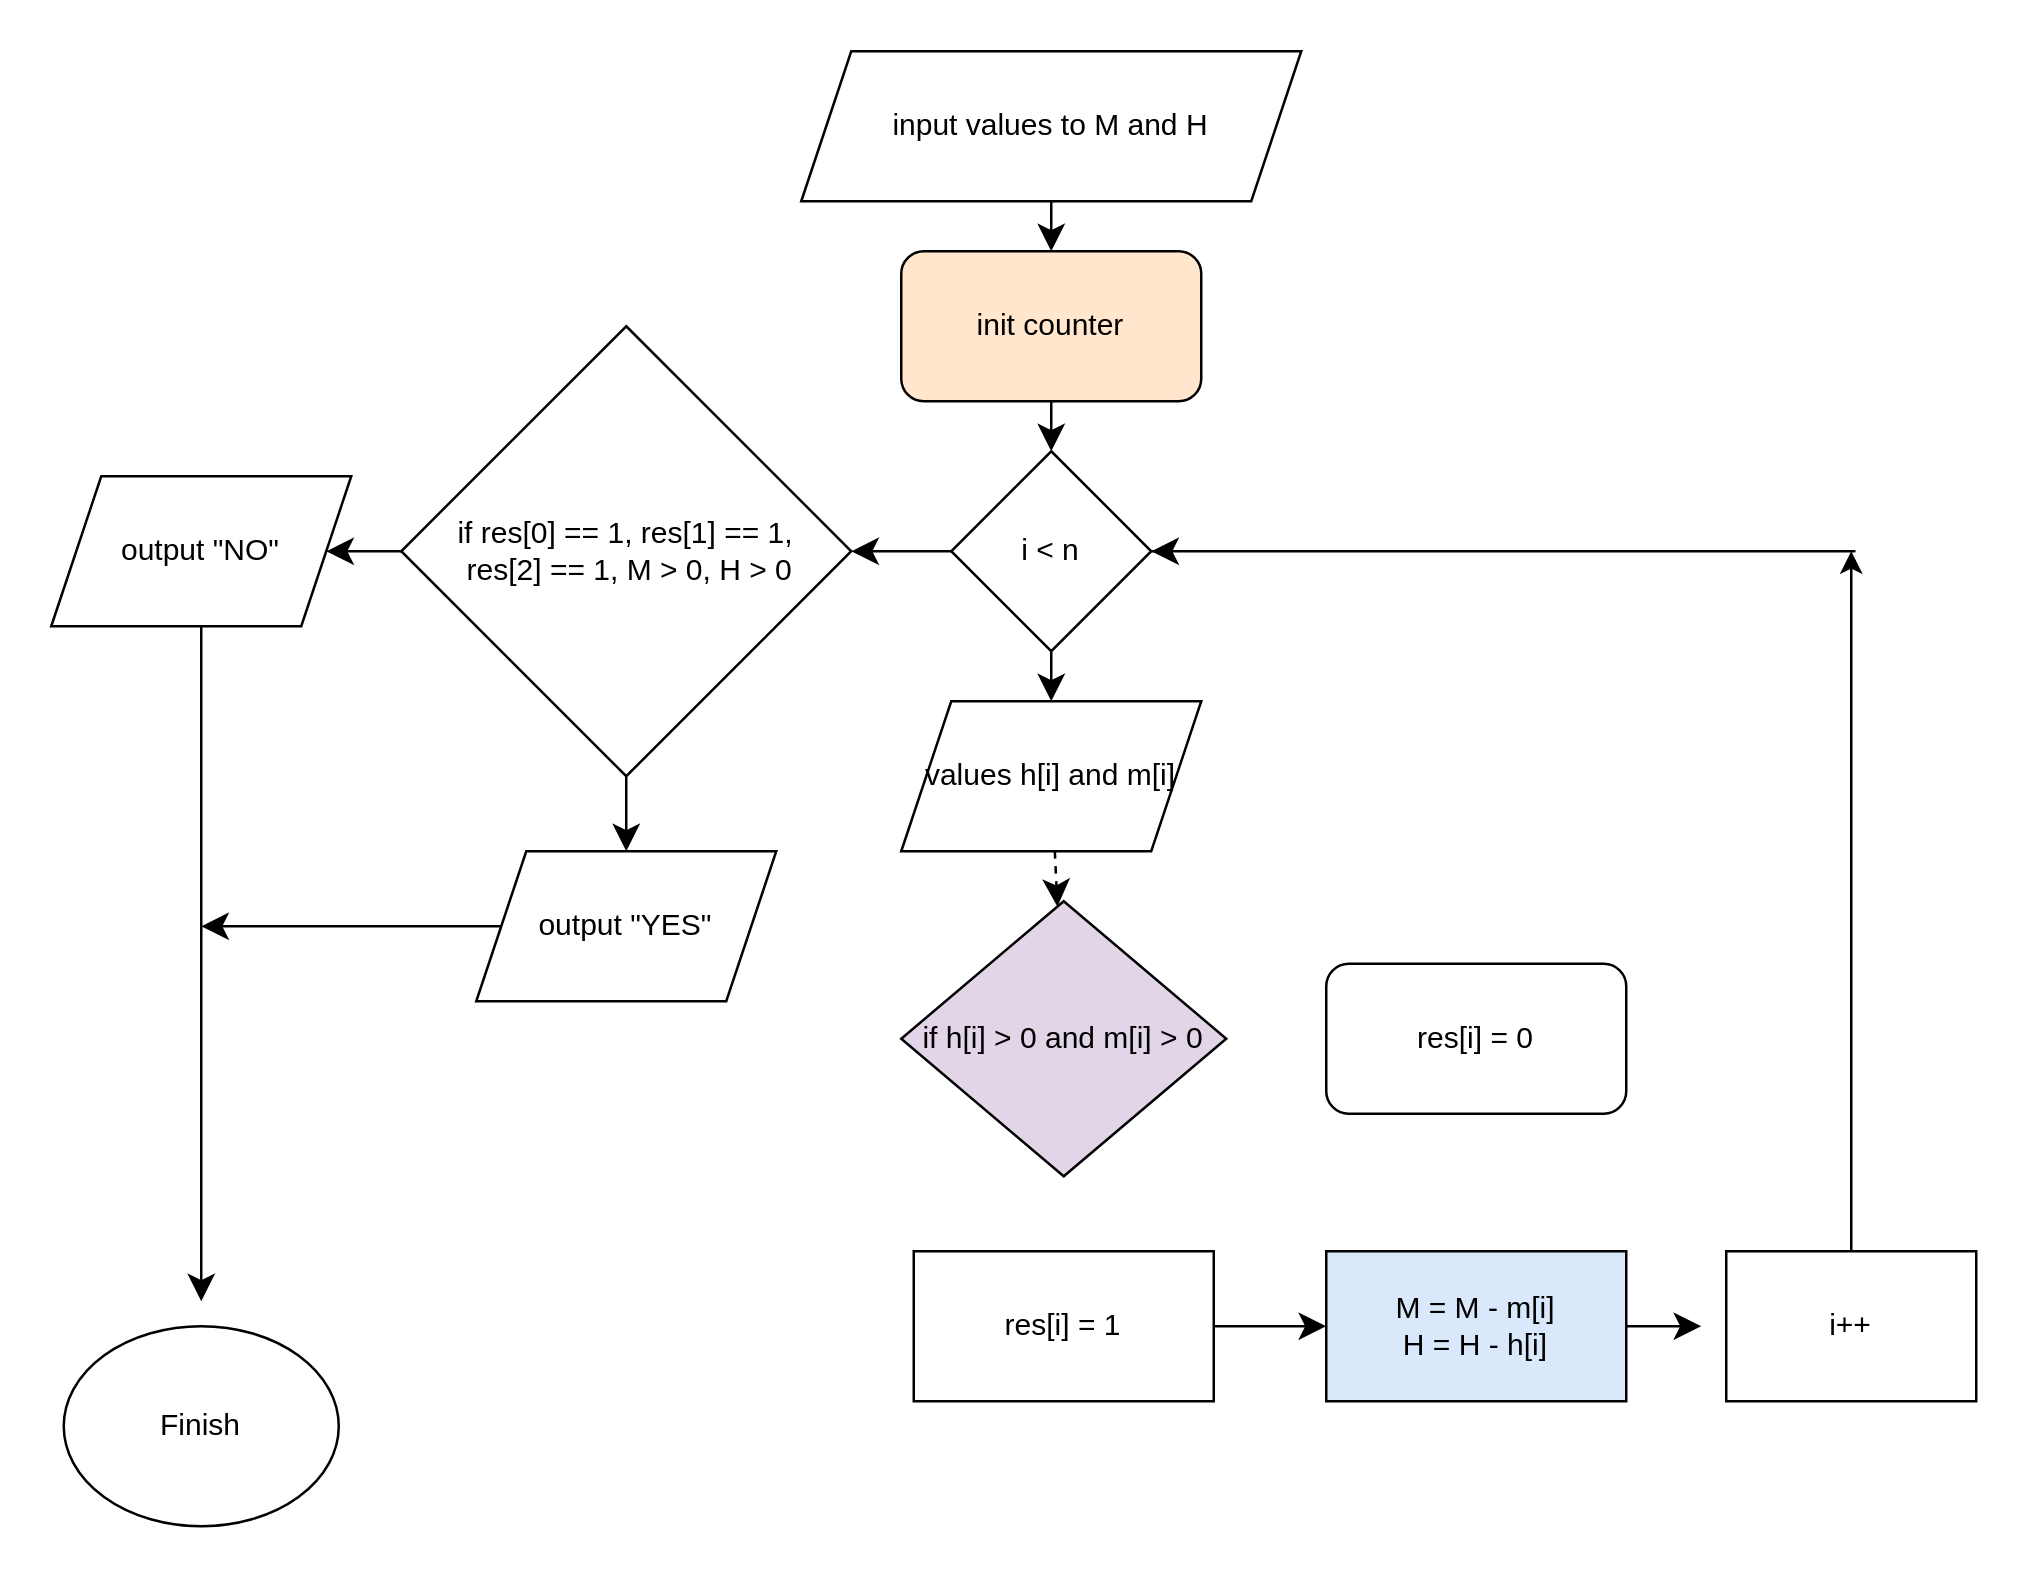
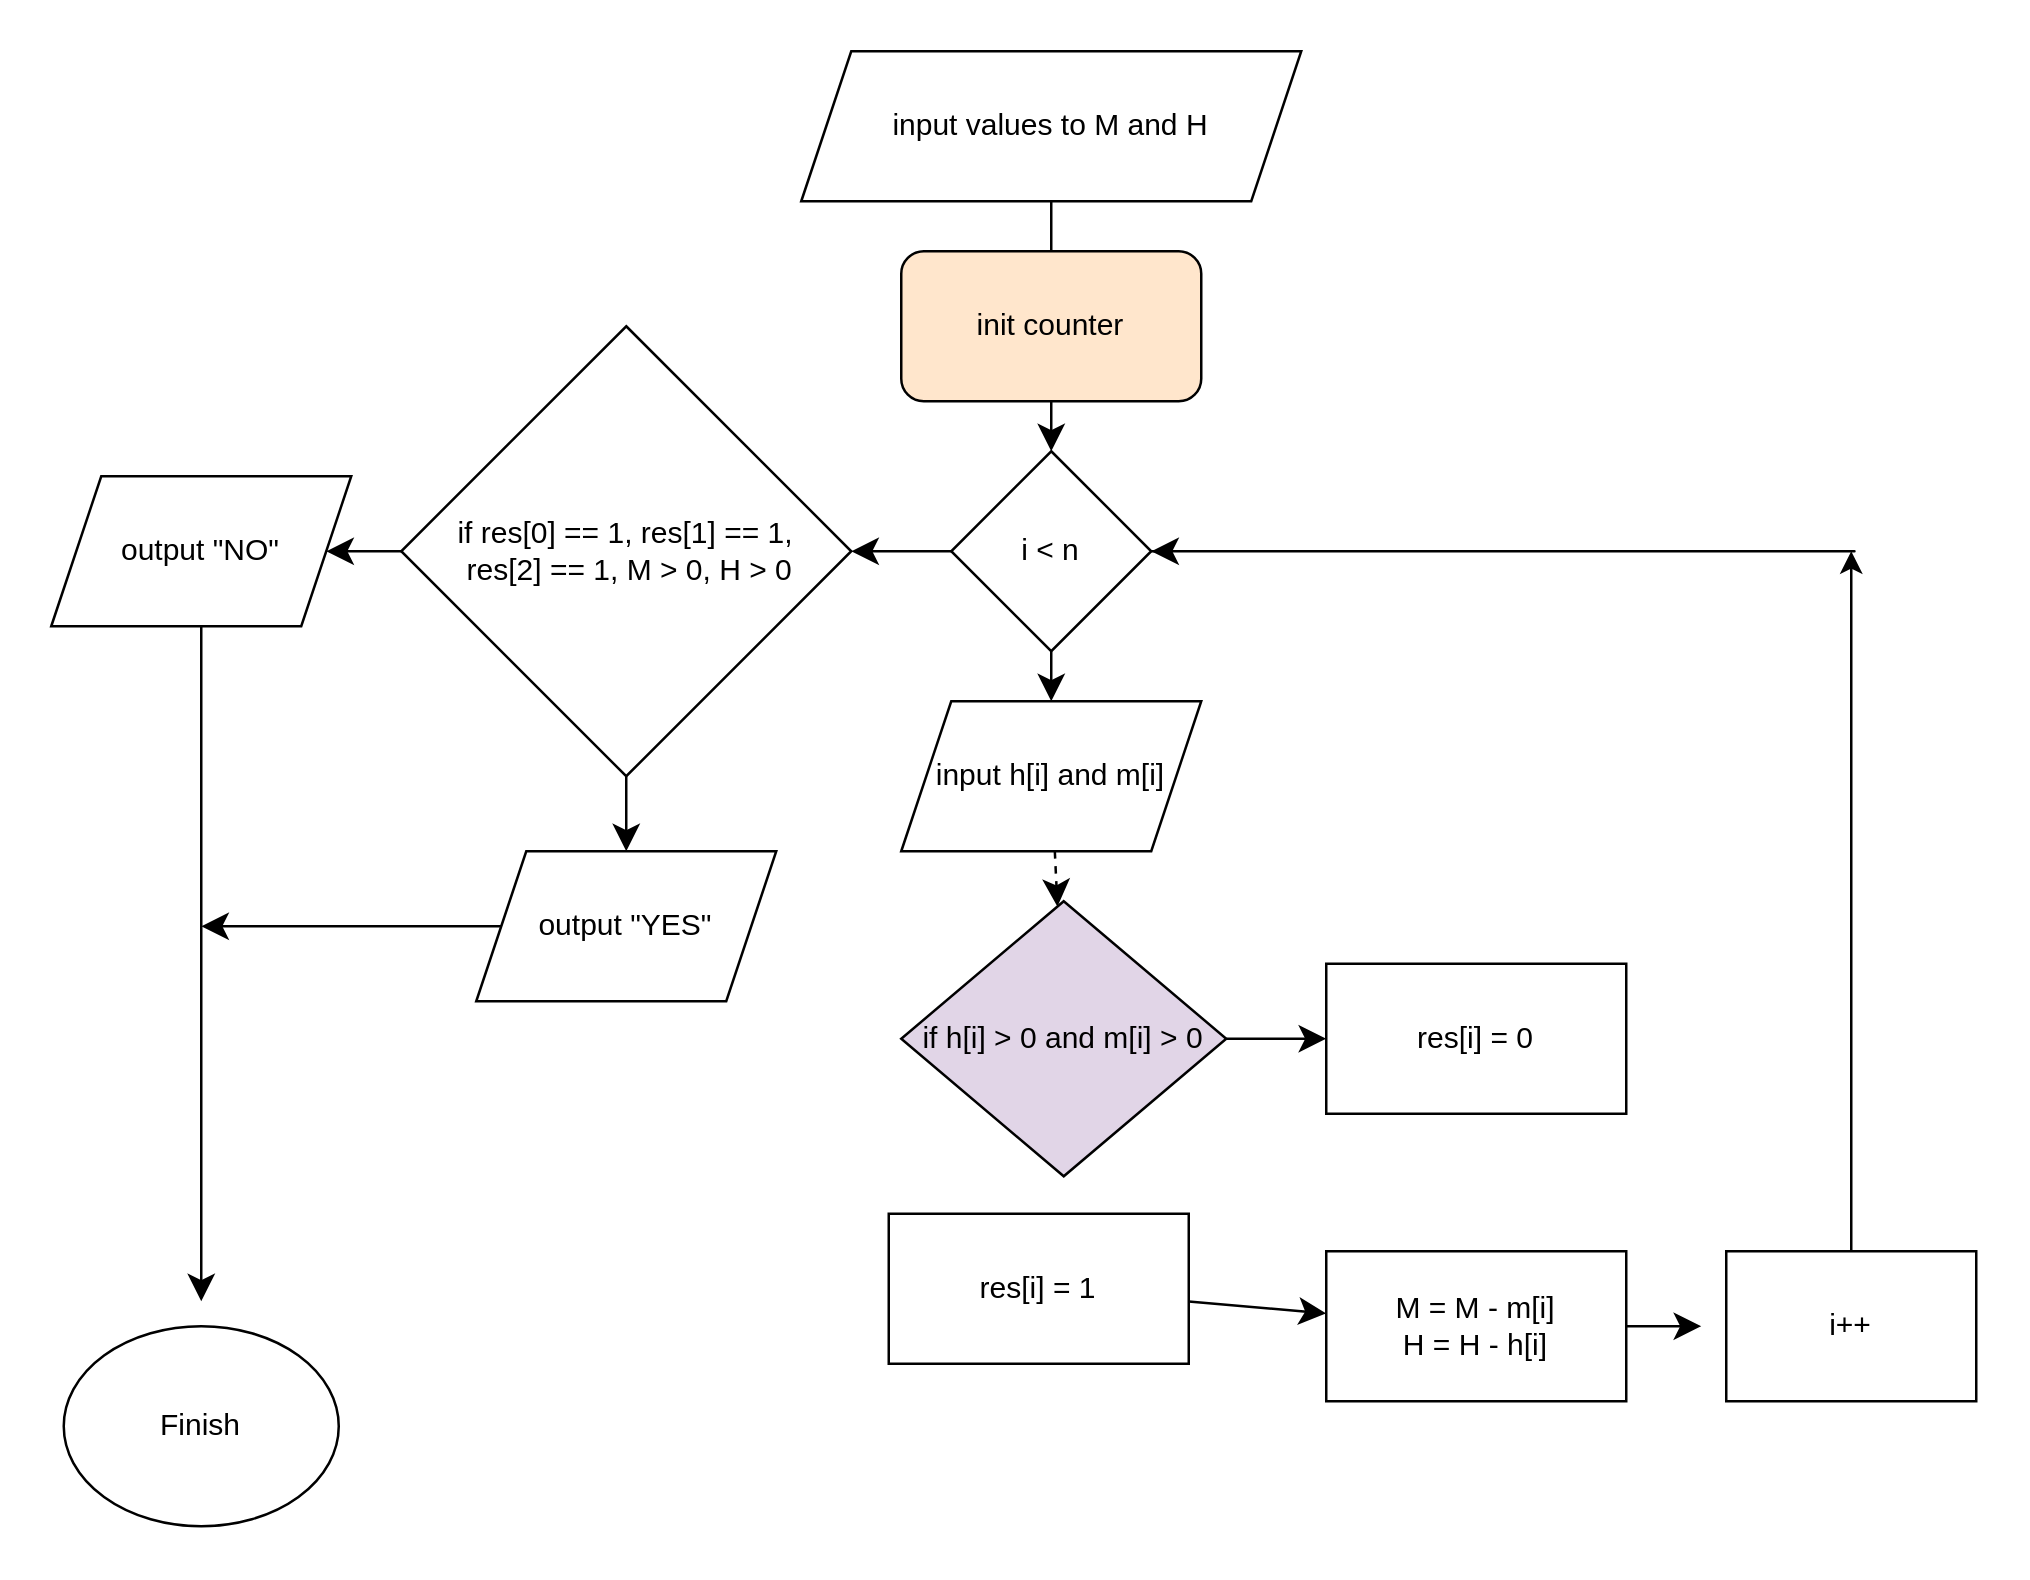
  <mxCell id="0" />
  <mxCell id="1" parent="0" />
- <mxCell id="2" value="" style="edgeStyle=none;curved=1;rounded=0;orthogonalLoop=1;jettySize=auto;html=1;fontSize=12;startSize=8;endSize=8;" edge="1" parent="1" source="3" target="5"><mxGeometry relative="1" as="geometry" /></mxCell>
+ <mxCell id="2" value="" style="edgeStyle=none;curved=1;rounded=0;orthogonalLoop=1;jettySize=auto;html=1;fontSize=12;startSize=8;endSize=8;endArrow=none;" edge="1" parent="1" source="3" target="5"><mxGeometry relative="1" as="geometry" /></mxCell>
  <mxCell id="3" value="input values to M and H" style="shape=parallelogram;perimeter=parallelogramPerimeter;whiteSpace=wrap;html=1;fixedSize=1;" vertex="1" parent="1"><mxGeometry x="320" y="20" width="200" height="60" as="geometry" /></mxCell>
  <mxCell id="4" style="edgeStyle=none;curved=1;rounded=0;orthogonalLoop=1;jettySize=auto;html=1;exitX=0.5;exitY=1;exitDx=0;exitDy=0;entryX=0.5;entryY=0;entryDx=0;entryDy=0;fontSize=12;startSize=8;endSize=8;" edge="1" parent="1" source="5" target="8"><mxGeometry relative="1" as="geometry" /></mxCell>
  <mxCell id="5" value="init counter" style="rounded=1;whiteSpace=wrap;html=1;fillColor=#ffe6cc;" vertex="1" parent="1"><mxGeometry x="360" y="100" width="120" height="60" as="geometry" /></mxCell>
  <mxCell id="6" value="" style="edgeStyle=none;curved=1;rounded=0;orthogonalLoop=1;jettySize=auto;html=1;fontSize=12;startSize=8;endSize=8;" edge="1" parent="1" source="8" target="11"><mxGeometry relative="1" as="geometry" /></mxCell>
  <mxCell id="7" value="" style="edgeStyle=none;curved=1;rounded=0;orthogonalLoop=1;jettySize=auto;html=1;fontSize=12;startSize=8;endSize=8;" edge="1" parent="1" source="8" target="18"><mxGeometry relative="1" as="geometry" /></mxCell>
  <mxCell id="8" value="i &amp;lt; n" style="rhombus;whiteSpace=wrap;html=1;" vertex="1" parent="1"><mxGeometry x="380" y="180" width="80" height="80" as="geometry" /></mxCell>
  <mxCell id="9" value="" style="edgeStyle=none;curved=1;rounded=0;orthogonalLoop=1;jettySize=auto;html=1;fontSize=12;startSize=8;endSize=8;" edge="1" parent="1" source="11" target="13"><mxGeometry relative="1" as="geometry" /></mxCell>
  <mxCell id="10" value="" style="edgeStyle=none;curved=1;rounded=0;orthogonalLoop=1;jettySize=auto;html=1;fontSize=12;startSize=8;endSize=8;" edge="1" parent="1" source="11" target="15"><mxGeometry relative="1" as="geometry" /></mxCell>
  <mxCell id="11" value="if res[0] == 1, res[1] == 1,&lt;div&gt;&amp;nbsp;res[2] == 1, M &amp;gt; 0, H &amp;gt; 0&lt;/div&gt;" style="rhombus;whiteSpace=wrap;html=1;" vertex="1" parent="1"><mxGeometry x="160" y="130" width="180" height="180" as="geometry" /></mxCell>
  <mxCell id="12" style="edgeStyle=none;curved=1;rounded=0;orthogonalLoop=1;jettySize=auto;html=1;fontSize=12;startSize=8;endSize=8;" edge="1" parent="1" source="13"><mxGeometry relative="1" as="geometry"><mxPoint x="80" y="520" as="targetPoint" /></mxGeometry></mxCell>
  <mxCell id="13" value="output &quot;NO&quot;" style="shape=parallelogram;perimeter=parallelogramPerimeter;whiteSpace=wrap;html=1;fixedSize=1;" vertex="1" parent="1"><mxGeometry y="190" width="120" height="60" as="geometry" x="20" /></mxCell>
  <mxCell id="14" style="edgeStyle=none;curved=1;rounded=0;orthogonalLoop=1;jettySize=auto;html=1;fontSize=12;startSize=8;endSize=8;" edge="1" parent="1" source="15"><mxGeometry relative="1" as="geometry"><mxPoint x="80" y="370" as="targetPoint" /></mxGeometry></mxCell>
  <mxCell id="15" value="output &quot;YES&quot;" style="shape=parallelogram;perimeter=parallelogramPerimeter;whiteSpace=wrap;html=1;fixedSize=1;" vertex="1" parent="1"><mxGeometry x="190" y="340" width="120" height="60" as="geometry" /></mxCell>
  <mxCell id="16" value="Finish" style="ellipse;whiteSpace=wrap;html=1;" vertex="1" parent="1"><mxGeometry x="25" y="530" width="110" height="80" as="geometry" /></mxCell>
  <mxCell id="17" value="" style="edgeStyle=none;curved=1;rounded=0;orthogonalLoop=1;jettySize=auto;html=1;fontSize=12;startSize=8;endSize=8;dashed=1;" edge="1" parent="1" source="18" target="20"><mxGeometry relative="1" as="geometry" /></mxCell>
- <mxCell id="18" value="values h[i] and m[i]" style="shape=parallelogram;perimeter=parallelogramPerimeter;whiteSpace=wrap;html=1;fixedSize=1;" vertex="1" parent="1"><mxGeometry x="360" y="280" width="120" height="60" as="geometry" /></mxCell>
+ <mxCell id="18" value="input h[i] and m[i]" style="shape=parallelogram;perimeter=parallelogramPerimeter;whiteSpace=wrap;html=1;fixedSize=1;" vertex="1" parent="1"><mxGeometry x="360" y="280" width="120" height="60" as="geometry" /></mxCell>
+ <mxCell id="19" value="" style="edgeStyle=none;curved=1;rounded=0;orthogonalLoop=1;jettySize=auto;html=1;fontSize=12;startSize=8;endSize=8;" edge="1" parent="1" source="20" target="21"><mxGeometry relative="1" as="geometry" /></mxCell>
  <mxCell id="20" value="if h[i] &amp;gt; 0 and m[i] &amp;gt; 0" style="rhombus;whiteSpace=wrap;html=1;fillColor=#e1d5e7;" vertex="1" parent="1"><mxGeometry x="360" y="360" width="130" height="110" as="geometry" /></mxCell>
- <mxCell id="21" value="res[i] = 0" style="whiteSpace=wrap;html=1;rounded=1;" vertex="1" parent="1"><mxGeometry x="530" y="385" width="120" height="60" as="geometry" /></mxCell>
+ <mxCell id="21" value="res[i] = 0" style="whiteSpace=wrap;html=1;" vertex="1" parent="1"><mxGeometry x="530" y="385" width="120" height="60" as="geometry" /></mxCell>
  <mxCell id="22" value="" style="edgeStyle=none;curved=1;rounded=0;orthogonalLoop=1;jettySize=auto;html=1;fontSize=12;startSize=8;endSize=8;" edge="1" parent="1" source="23" target="25"><mxGeometry relative="1" as="geometry" /></mxCell>
- <mxCell id="23" value="res[i] = 1" style="whiteSpace=wrap;html=1;" vertex="1" parent="1"><mxGeometry x="365" y="500" width="120" height="60" as="geometry" /></mxCell>
+ <mxCell id="23" value="res[i] = 1" style="whiteSpace=wrap;html=1;" vertex="1" parent="1"><mxGeometry x="355" y="485" width="120" height="60" as="geometry" /></mxCell>
  <mxCell id="24" value="" style="edgeStyle=none;curved=1;rounded=0;orthogonalLoop=1;jettySize=auto;html=1;fontSize=12;startSize=8;endSize=8;" edge="1" parent="1" source="25"><mxGeometry relative="1" as="geometry"><mxPoint x="680" y="530" as="targetPoint" /></mxGeometry></mxCell>
- <mxCell id="25" value="M = M - m[i]&lt;div&gt;H = H - h[i]&lt;/div&gt;" style="whiteSpace=wrap;html=1;fillColor=#dae8fc;" vertex="1" parent="1"><mxGeometry x="530" y="500" width="120" height="60" as="geometry" /></mxCell>
+ <mxCell id="25" value="M = M - m[i]&lt;div&gt;H = H - h[i]&lt;/div&gt;" style="whiteSpace=wrap;html=1;" vertex="1" parent="1"><mxGeometry x="530" y="500" width="120" height="60" as="geometry" /></mxCell>
  <mxCell id="26" style="edgeStyle=none;curved=1;rounded=0;orthogonalLoop=1;jettySize=auto;html=1;fontSize=12;" edge="1" parent="1" source="27"><mxGeometry relative="1" as="geometry"><mxPoint x="740" y="220" as="targetPoint" /></mxGeometry></mxCell>
  <mxCell id="27" value="i++" style="rounded=0;whiteSpace=wrap;html=1;" vertex="1" parent="1"><mxGeometry x="690" y="500" width="100" height="60" as="geometry" /></mxCell>
  <mxCell id="28" value="" style="edgeStyle=none;orthogonalLoop=1;jettySize=auto;html=1;rounded=0;fontSize=12;startSize=8;endSize=8;curved=1;exitX=1;exitY=0.5;exitDx=0;exitDy=0;" edge="1" parent="1" source="8"><mxGeometry width="140" relative="1" as="geometry"><mxPoint x="530" y="219.5" as="sourcePoint" /><mxPoint x="460" y="220" as="targetPoint" /><Array as="points"><mxPoint x="650" y="220" /><mxPoint x="720" y="220" /><mxPoint x="760" y="220" /></Array></mxGeometry></mxCell>
